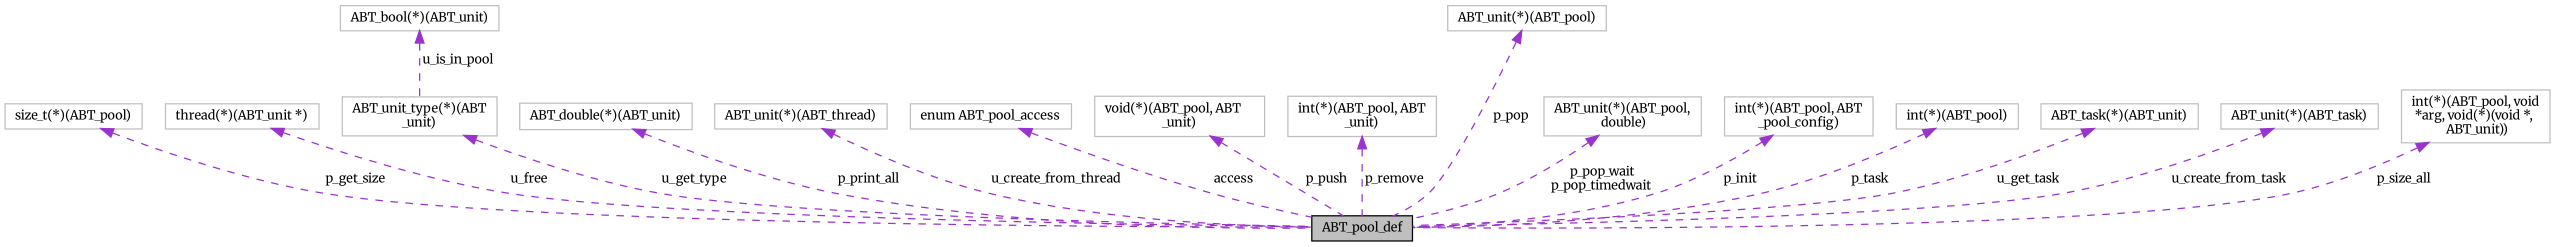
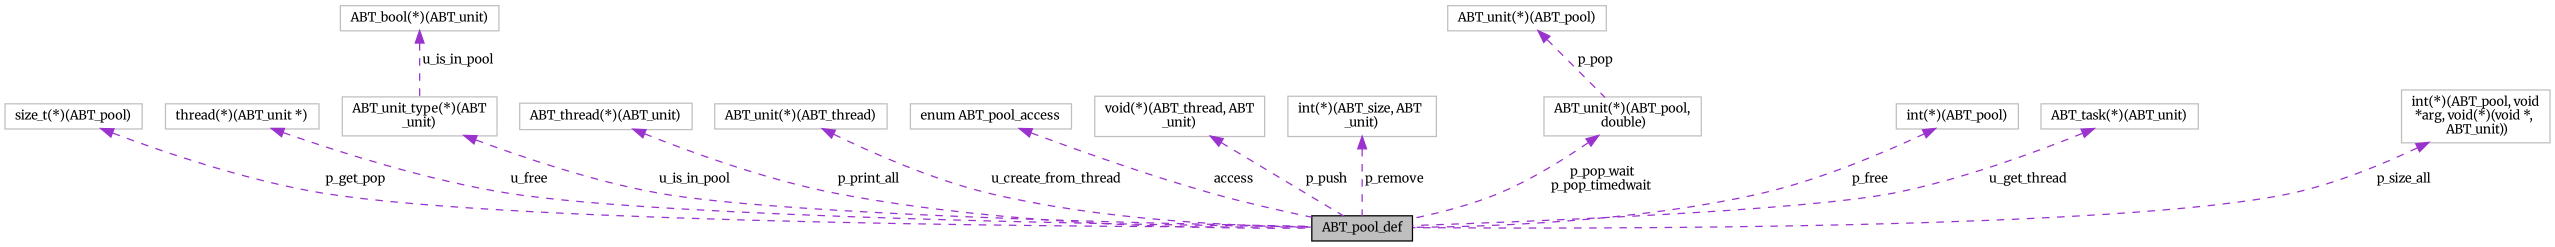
  digraph {
    fontname=Merriweather
    rankdir=TB
    node [color=grey75 fillcolor=white fontname=Merriweather fontsize=10 shape=record style=filled]
    edge [color=darkorchid3 dir=back fontname=Merriweather fontsize=10 labelfontname=Helvetica labelfontsize=10 style=dashed]
    n1 [color=black fillcolor=grey75 fontcolor=black height=0.2 label=ABT_pool_def width=0.4]
    n2 [height=0.2 label="size_t(*)(ABT_pool)" width=0.4]
    n3 [height=0.2 label="thread(*)(ABT_unit *)" width=0.4]
    n4 [height=0.2 label="ABT_bool(*)(ABT_unit)" width=0.4]
    n5 [height=0.2 label="ABT_unit_type(*)(ABT\l_unit)" width=0.4]
-   n6 [height=0.2 label="ABT_double(*)(ABT_unit)" width=0.4]
+   n6 [height=0.2 label="ABT_thread(*)(ABT_unit)" width=0.4]
    n7 [height=0.2 label="ABT_unit(*)(ABT_thread)" width=0.4]
    n8 [height=0.2 label="enum ABT_pool_access" width=0.4]
-   n9 [height=0.2 label="void(*)(ABT_pool, ABT\l_unit)" width=0.4]
-   n10 [height=0.2 label="int(*)(ABT_pool, ABT\l_unit)" width=0.4]
+   n9 [height=0.2 label="void(*)(ABT_thread, ABT\l_unit)" width=0.4]
+   n10 [height=0.2 label="int(*)(ABT_size, ABT\l_unit)" width=0.4]
    n11 [height=0.2 label="ABT_unit(*)(ABT_pool,\l double)" width=0.4]
-   n12 [height=0.2 label="int(*)(ABT_pool, ABT\l_pool_config)" width=0.4]
    n13 [height=0.2 label="int(*)(ABT_pool)" width=0.4]
    n14 [height=0.2 label="ABT_task(*)(ABT_unit)" width=0.4]
-   n15 [height=0.2 label="ABT_unit(*)(ABT_task)" width=0.4]
    n16 [height=0.2 label="ABT_unit(*)(ABT_pool)" width=0.4]
    n17 [height=0.2 label="int(*)(ABT_pool, void\l *arg, void(*)(void *,\l ABT_unit))" width=0.4]
-   n2 -> n1 [label=" p_get_size"]
+   n2 -> n1 [label=" p_get_pop"]
    n3 -> n1 [label=" u_free"]
    n4 -> n5 [label=" u_is_in_pool"]
-   n5 -> n1 [label=" u_get_type"]
+   n5 -> n1 [label=" u_is_in_pool"]
    n6 -> n1 [label=" p_print_all"]
    n7 -> n1 [label=" u_create_from_thread"]
    n8 -> n1 [label=" access"]
    n9 -> n1 [label=" p_push"]
    n10 -> n1 [label=" p_remove"]
    n11 -> n1 [label=" p_pop_wait\np_pop_timedwait"]
-   n12 -> n1 [label=" p_init"]
-   n13 -> n1 [label=" p_task"]
-   n14 -> n1 [label=" u_get_task"]
-   n15 -> n1 [label=" u_create_from_task"]
-   n16 -> n1 [label=" p_pop"]
+   n13 -> n1 [label=" p_free"]
+   n14 -> n1 [label=" u_get_thread"]
+   n16 -> n11 [label=" p_pop"]
    n17 -> n1 [label=" p_size_all"]
  }
